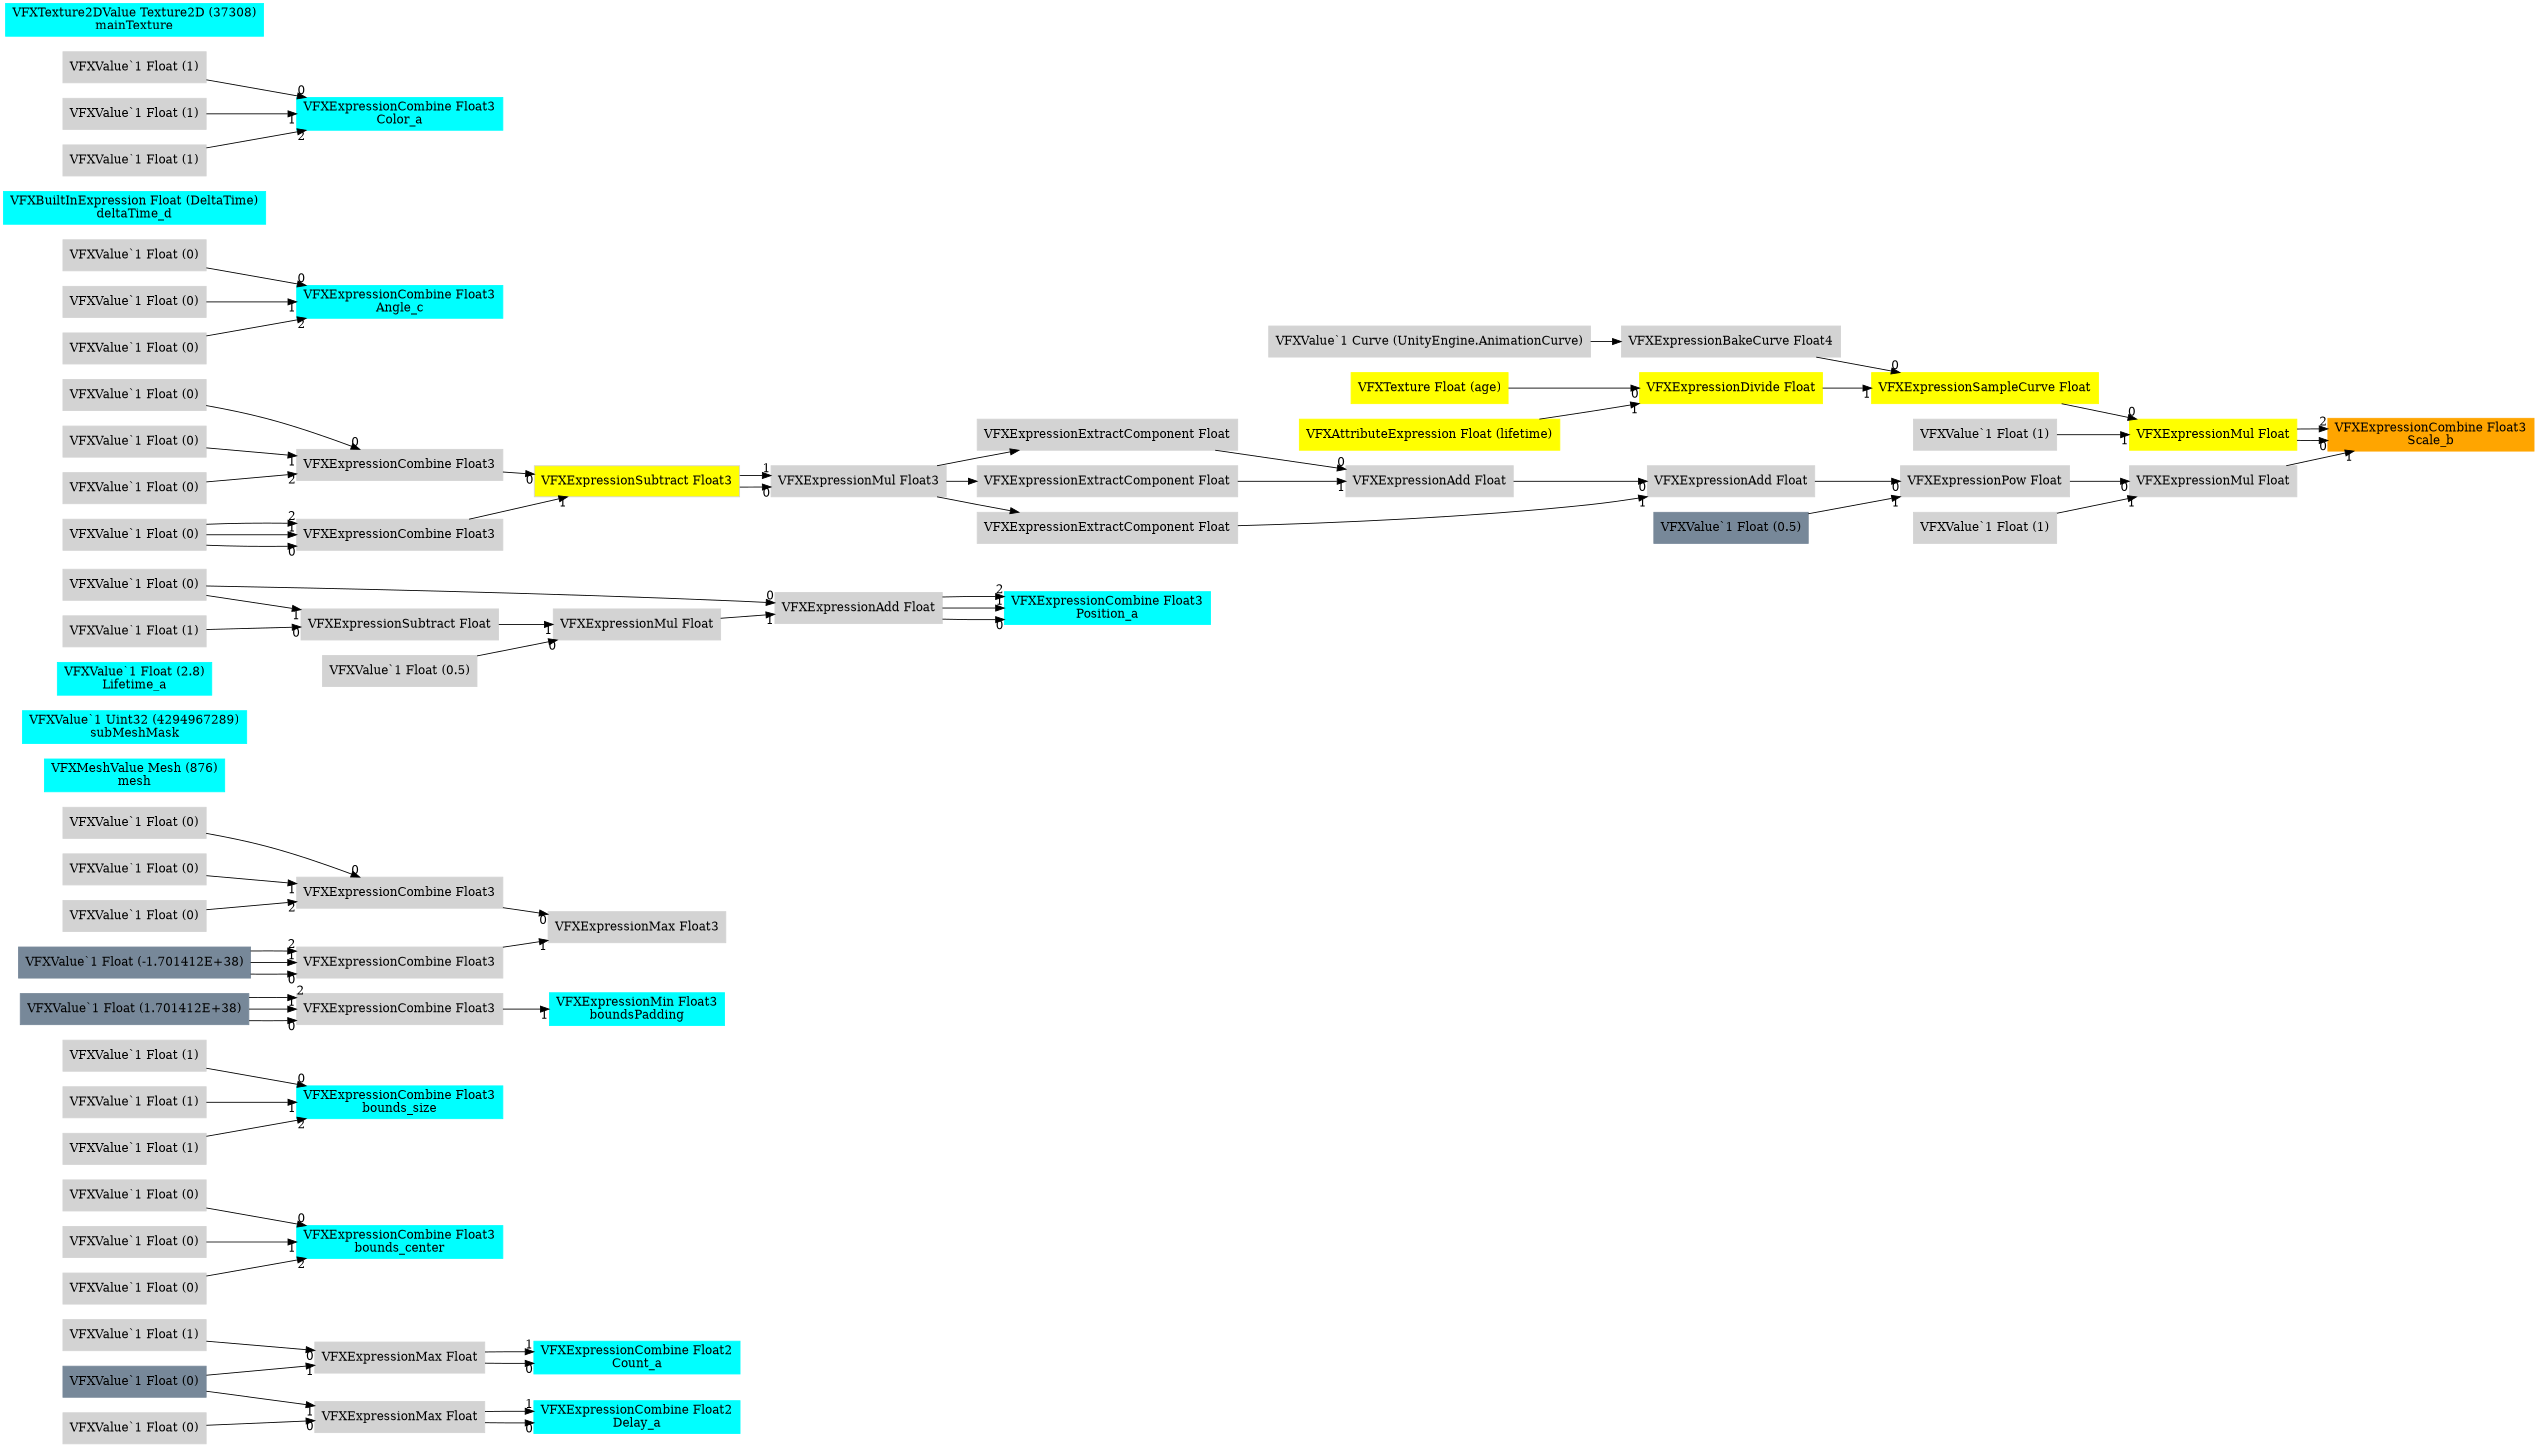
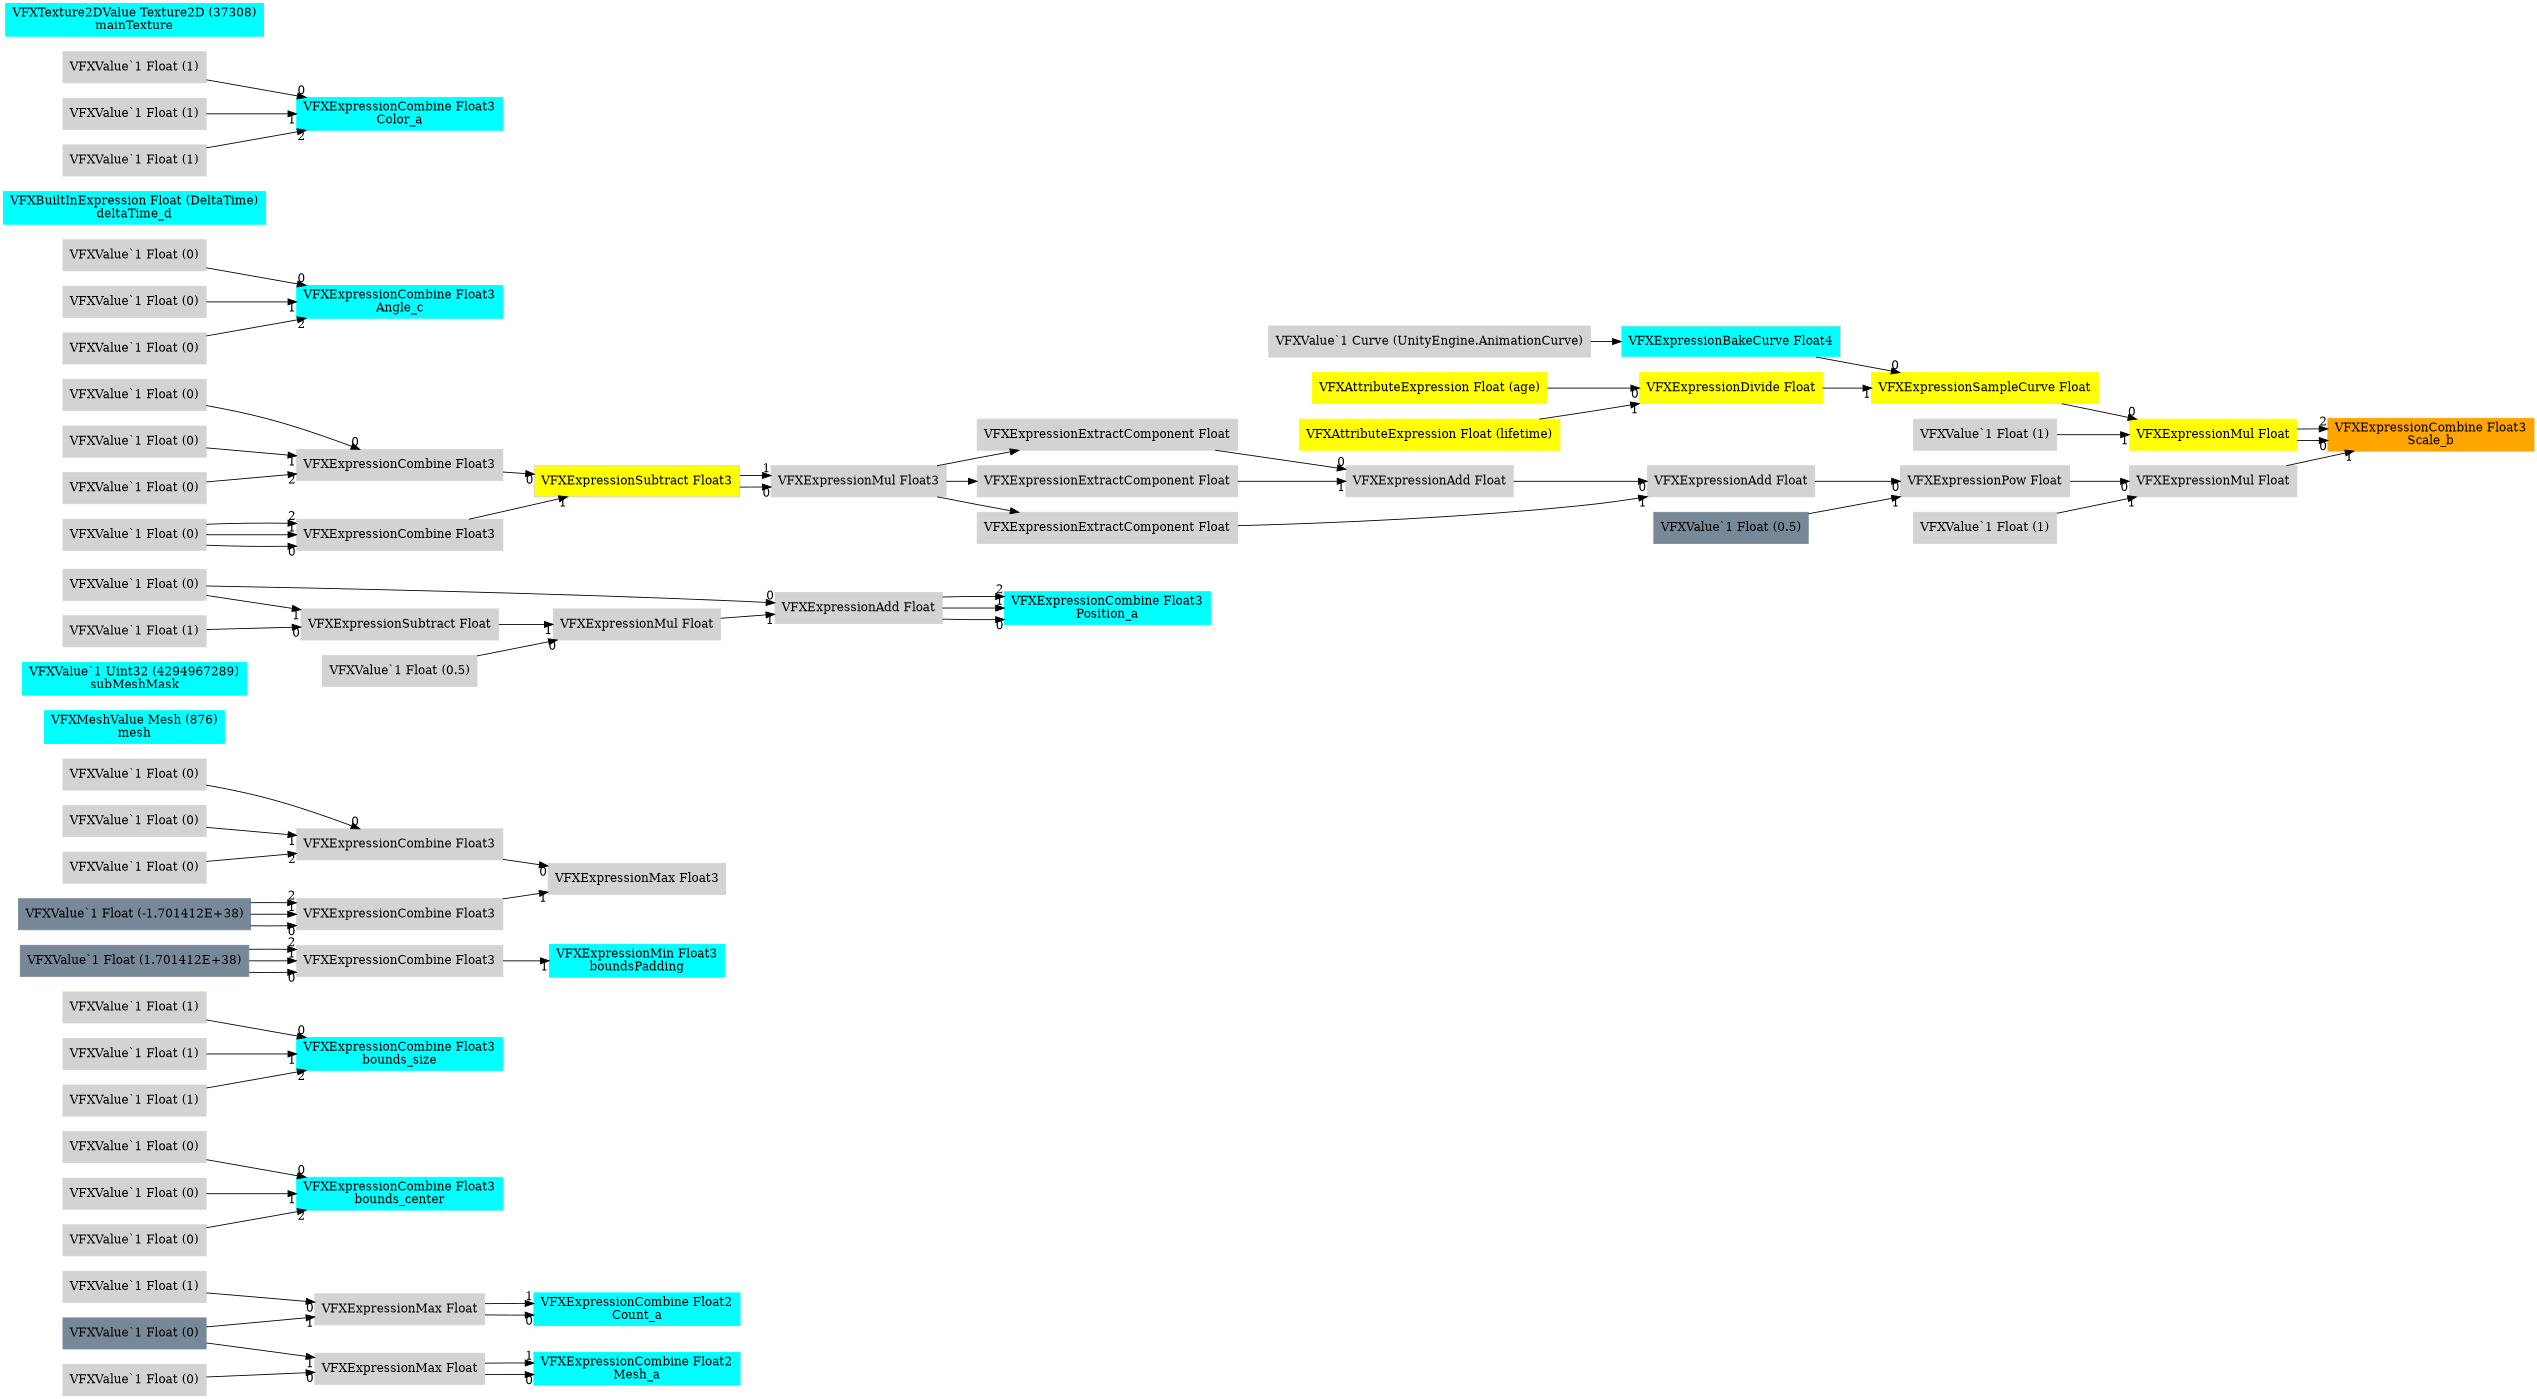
  digraph {
    rankdir=LR
    node [color=lightgray shape=box style=filled]
    edge [headlabel=1]
    n1 [color=cyan label="VFXExpressionCombine Float2\nCount_a"]
    n2 [label="VFXExpressionMax Float"]
    n3 [label="VFXValue`1 Float (1)"]
    n4 [color=lightslategray label="VFXValue`1 Float (0)"]
    n5 [label="VFXExpressionMax Float"]
-   n6 [color=cyan label="VFXExpressionCombine Float2\nDelay_a"]
+   n6 [color=cyan label="VFXExpressionCombine Float2\nMesh_a"]
    n7 [label="VFXValue`1 Float (0)"]
    n8 [color=cyan label="VFXExpressionCombine Float3\nbounds_center"]
    n9 [label="VFXValue`1 Float (0)"]
    n10 [label="VFXValue`1 Float (0)"]
    n11 [label="VFXValue`1 Float (0)"]
    n12 [color=cyan label="VFXExpressionCombine Float3\nbounds_size"]
    n13 [label="VFXValue`1 Float (1)"]
    n14 [label="VFXValue`1 Float (1)"]
    n15 [label="VFXValue`1 Float (1)"]
    n16 [color=cyan label="VFXExpressionMin Float3\nboundsPadding"]
    n17 [label="VFXExpressionMax Float3"]
    n18 [label="VFXExpressionCombine Float3"]
    n19 [label="VFXValue`1 Float (0)"]
    n20 [label="VFXValue`1 Float (0)"]
    n21 [label="VFXValue`1 Float (0)"]
    n22 [label="VFXExpressionCombine Float3"]
    n23 [color=lightslategray label="VFXValue`1 Float (-1.701412E+38)"]
    n24 [label="VFXExpressionCombine Float3"]
    n25 [color=lightslategray label="VFXValue`1 Float (1.701412E+38)"]
    n26 [color=cyan label="VFXMeshValue Mesh (876)\nmesh"]
    n27 [color=cyan label="VFXValue`1 Uint32 (4294967289)\nsubMeshMask"]
-   n28 [color=cyan label="VFXValue`1 Float (2.8)\nLifetime_a"]
    n29 [color=cyan label="VFXExpressionCombine Float3\nPosition_a"]
    n30 [label="VFXExpressionAdd Float"]
    n31 [label="VFXValue`1 Float (0)"]
    n32 [label="VFXExpressionSubtract Float"]
    n33 [label="VFXExpressionMul Float"]
    n34 [label="VFXValue`1 Float (0.5)"]
    n35 [label="VFXValue`1 Float (1)"]
    n36 [color=orange label="VFXExpressionCombine Float3\nScale_b"]
    n37 [color=yellow label="VFXExpressionMul Float"]
    n38 [color=yellow label="VFXExpressionSampleCurve Float"]
-   n39 [label="VFXExpressionBakeCurve Float4"]
+   n39 [label="VFXExpressionBakeCurve Float4" fillcolor=cyan]
    n40 [label="VFXValue`1 Curve (UnityEngine.AnimationCurve)"]
    n41 [color=yellow label="VFXExpressionDivide Float"]
-   n42 [color=yellow label="VFXTexture Float (age)"]
+   n42 [color=yellow label="VFXAttributeExpression Float (age)"]
    n43 [color=yellow label="VFXAttributeExpression Float (lifetime)"]
    n44 [label="VFXValue`1 Float (1)"]
    n45 [label="VFXExpressionMul Float"]
    n46 [label="VFXExpressionPow Float"]
    n47 [label="VFXExpressionAdd Float"]
    n48 [label="VFXExpressionAdd Float"]
    n49 [label="VFXExpressionExtractComponent Float"]
    n50 [label="VFXExpressionMul Float3"]
    n51 [label="VFXExpressionExtractComponent Float"]
    n52 [label="VFXExpressionExtractComponent Float"]
    n53 [fillcolor=yellow label="VFXExpressionSubtract Float3"]
    n54 [label="VFXExpressionCombine Float3"]
    n55 [label="VFXValue`1 Float (0)"]
    n56 [label="VFXValue`1 Float (0)"]
    n57 [label="VFXValue`1 Float (0)"]
    n58 [label="VFXExpressionCombine Float3"]
    n59 [label="VFXValue`1 Float (0)"]
    n60 [color=lightslategray label="VFXValue`1 Float (0.5)"]
    n61 [label="VFXValue`1 Float (1)"]
    n62 [color=cyan label="VFXExpressionCombine Float3\nAngle_c"]
    n63 [label="VFXValue`1 Float (0)"]
    n64 [label="VFXValue`1 Float (0)"]
    n65 [label="VFXValue`1 Float (0)"]
    n66 [color=cyan label="VFXBuiltInExpression Float (DeltaTime)\ndeltaTime_d"]
    n67 [color=cyan label="VFXExpressionCombine Float3\nColor_a"]
    n68 [label="VFXValue`1 Float (1)"]
    n69 [label="VFXValue`1 Float (1)"]
    n70 [label="VFXValue`1 Float (1)"]
    n71 [color=cyan label="VFXTexture2DValue Texture2D (37308)\nmainTexture"]
    n2 -> n1 [headlabel=0]
    n2 -> n1
    n3 -> n2 [headlabel=0]
    n4 -> n2
    n4 -> n5
    n5 -> n6 [headlabel=0]
    n5 -> n6
    n7 -> n5 [headlabel=0]
    n9 -> n8 [headlabel=0]
    n10 -> n8
    n11 -> n8 [headlabel=2]
    n13 -> n12 [headlabel=0]
    n14 -> n12
    n15 -> n12 [headlabel=2]
    n18 -> n17 [headlabel=0]
    n19 -> n18 [headlabel=0]
    n20 -> n18
    n21 -> n18 [headlabel=2]
    n22 -> n17
    n23 -> n22 [headlabel=0]
    n23 -> n22
    n23 -> n22 [headlabel=2]
    n24 -> n16
    n25 -> n24 [headlabel=0]
    n25 -> n24
    n25 -> n24 [headlabel=2]
    n30 -> n29 [headlabel=0]
    n30 -> n29
    n30 -> n29 [headlabel=2]
    n31 -> n30 [headlabel=0]
    n31 -> n32
    n32 -> n33
    n33 -> n30
    n34 -> n33 [headlabel=0]
    n35 -> n32 [headlabel=0]
    n37 -> n36 [headlabel=0]
    n37 -> n36 [headlabel=2]
    n38 -> n37 [headlabel=0]
    n39 -> n38 [headlabel=0]
    n40 -> n39 [headlabel=""]
    n41 -> n38
    n42 -> n41 [headlabel=0]
    n43 -> n41
    n44 -> n37
    n45 -> n36
    n46 -> n45 [headlabel=0]
    n47 -> n46 [headlabel=0]
    n48 -> n47 [headlabel=0]
    n49 -> n48 [headlabel=0]
    n50 -> n49 [headlabel=""]
    n50 -> n51 [headlabel=""]
    n50 -> n52 [headlabel=""]
    n51 -> n48
    n52 -> n47
    n53 -> n50 [headlabel=0]
    n53 -> n50
    n54 -> n53 [headlabel=0]
    n55 -> n54 [headlabel=0]
    n56 -> n54
    n57 -> n54 [headlabel=2]
    n58 -> n53
    n59 -> n58 [headlabel=0]
    n59 -> n58
    n59 -> n58 [headlabel=2]
    n60 -> n46
    n61 -> n45
    n63 -> n62 [headlabel=0]
    n64 -> n62
    n65 -> n62 [headlabel=2]
    n68 -> n67 [headlabel=0]
    n69 -> n67
    n70 -> n67 [headlabel=2]
  }
